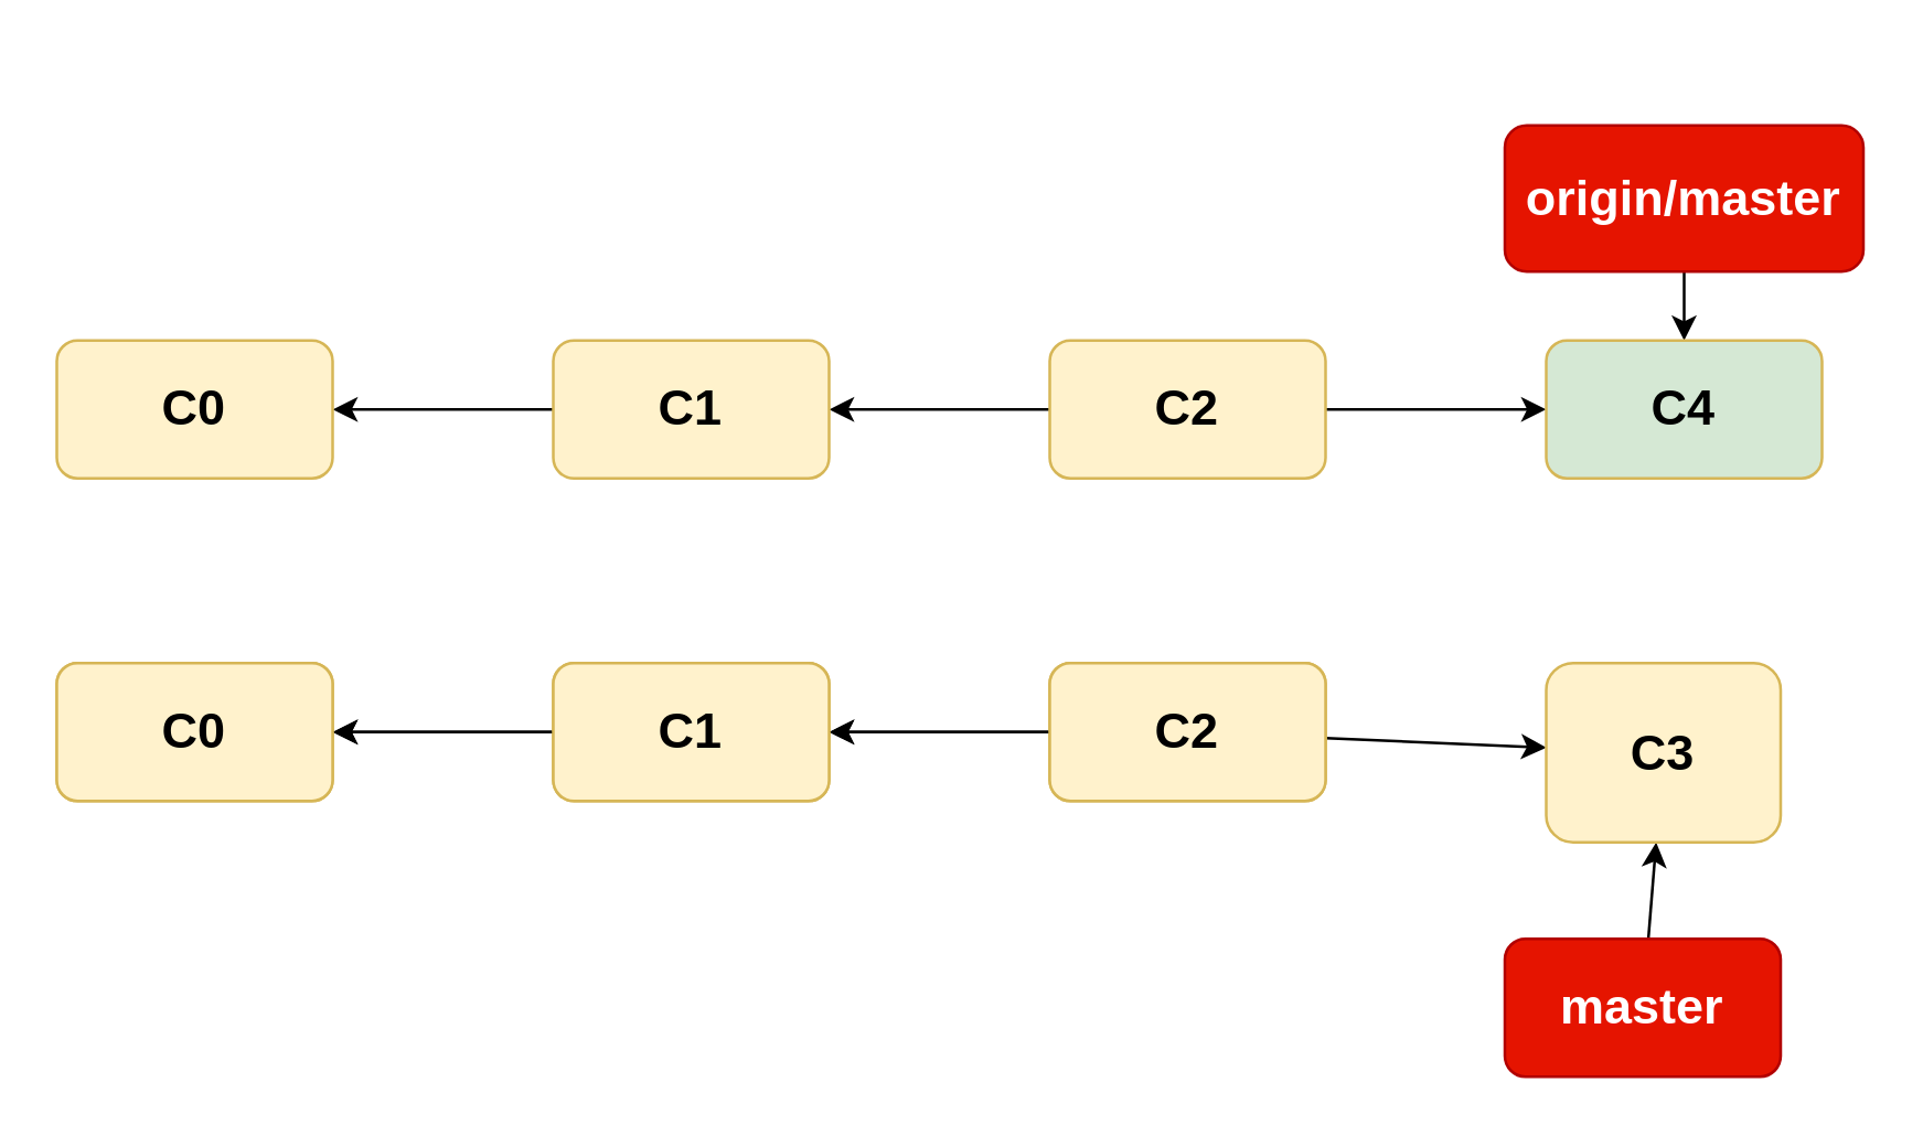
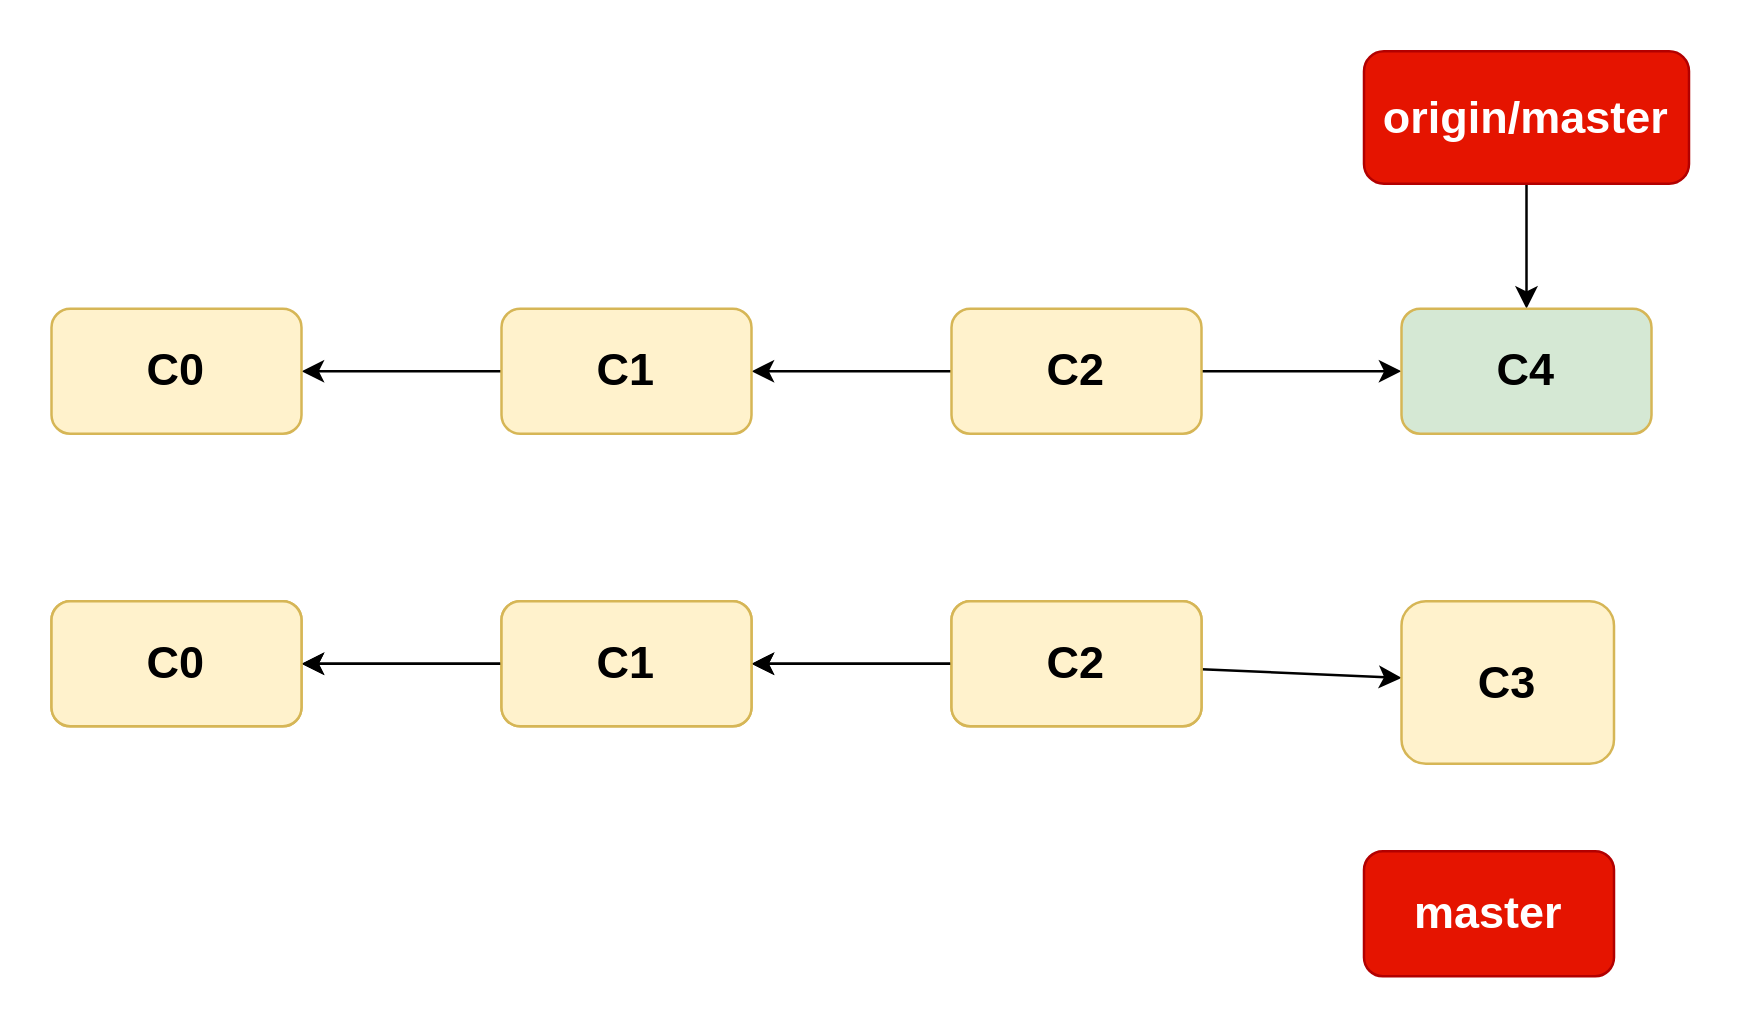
  <mxCell id="0" />
  <mxCell id="1" parent="0" />
  <mxCell id="2" value="" style="edgeStyle=none;html=1;fontSize=18;fontStyle=1;startArrow=classic;startFill=1;endArrow=none;endFill=0;" parent="1" source="4" target="6" edge="1"><mxGeometry relative="1" as="geometry" /></mxCell>
  <mxCell id="3" value="" style="edgeStyle=none;html=1;" parent="1" source="4" target="7" edge="1"><mxGeometry relative="1" as="geometry" /></mxCell>
  <mxCell id="4" value="C1" style="rounded=1;whiteSpace=wrap;html=1;fillColor=#fff2cc;strokeColor=#d6b656;fontSize=18;fontStyle=1" parent="1" vertex="1"><mxGeometry x="200" y="240" width="100" height="50" as="geometry" /></mxCell>
  <mxCell id="5" value="" style="edgeStyle=none;html=1;" edge="1" parent="1" source="6" target="10"><mxGeometry relative="1" as="geometry" /></mxCell>
  <mxCell id="6" value="C2" style="rounded=1;whiteSpace=wrap;html=1;fillColor=#fff2cc;strokeColor=#d6b656;fontSize=18;fontStyle=1" parent="1" vertex="1"><mxGeometry x="380" y="240" width="100" height="50" as="geometry" /></mxCell>
  <mxCell id="7" value="C0" style="rounded=1;whiteSpace=wrap;html=1;fillColor=#fff2cc;strokeColor=#d6b656;fontSize=18;fontStyle=1" parent="1" vertex="1"><mxGeometry x="20" y="240" width="100" height="50" as="geometry" /></mxCell>
- <mxCell id="8" value="" style="edgeStyle=none;html=1;" edge="1" parent="1" source="9" target="10"><mxGeometry relative="1" as="geometry" /></mxCell>
  <mxCell id="9" value="master" style="rounded=1;whiteSpace=wrap;html=1;fillColor=#e51400;strokeColor=#B20000;fontColor=#ffffff;fontSize=18;fontStyle=1" parent="1" vertex="1"><mxGeometry x="545" y="340" width="100" height="50" as="geometry" /></mxCell>
  <mxCell id="10" value="C3" style="rounded=1;whiteSpace=wrap;html=1;fillColor=#fff2cc;strokeColor=#d6b656;fontSize=18;fontStyle=1" vertex="1" parent="1"><mxGeometry x="560" y="240" width="85" height="65" as="geometry" /></mxCell>
  <mxCell id="11" value="" style="edgeStyle=none;html=1;fontSize=18;fontStyle=1;startArrow=classic;startFill=1;endArrow=none;endFill=0;" edge="1" parent="1" source="13" target="14"><mxGeometry relative="1" as="geometry" /></mxCell>
  <mxCell id="12" value="" style="edgeStyle=none;html=1;" edge="1" parent="1" source="13" target="15"><mxGeometry relative="1" as="geometry" /></mxCell>
  <mxCell id="13" value="C1" style="rounded=1;whiteSpace=wrap;html=1;fillColor=#fff2cc;strokeColor=#d6b656;fontSize=18;fontStyle=1" vertex="1" parent="1"><mxGeometry x="200" y="240" width="100" height="50" as="geometry" /></mxCell>
  <mxCell id="14" value="C2" style="rounded=1;whiteSpace=wrap;html=1;fillColor=#fff2cc;strokeColor=#d6b656;fontSize=18;fontStyle=1" vertex="1" parent="1"><mxGeometry x="380" y="240" width="100" height="50" as="geometry" /></mxCell>
  <mxCell id="15" value="C0" style="rounded=1;whiteSpace=wrap;html=1;fillColor=#fff2cc;strokeColor=#d6b656;fontSize=18;fontStyle=1" vertex="1" parent="1"><mxGeometry x="20" y="240" width="100" height="50" as="geometry" /></mxCell>
  <mxCell id="16" value="" style="edgeStyle=none;html=1;fontSize=18;fontStyle=1;startArrow=classic;startFill=1;endArrow=none;endFill=0;" edge="1" parent="1" source="18" target="20"><mxGeometry relative="1" as="geometry" /></mxCell>
  <mxCell id="17" value="" style="edgeStyle=none;html=1;" edge="1" parent="1" source="18" target="21"><mxGeometry relative="1" as="geometry" /></mxCell>
  <mxCell id="18" value="C1" style="rounded=1;whiteSpace=wrap;html=1;fillColor=#fff2cc;strokeColor=#d6b656;fontSize=18;fontStyle=1" vertex="1" parent="1"><mxGeometry x="200" y="123" width="100" height="50" as="geometry" /></mxCell>
  <mxCell id="19" value="" style="edgeStyle=none;html=1;" edge="1" parent="1" source="20" target="24"><mxGeometry relative="1" as="geometry" /></mxCell>
  <mxCell id="20" value="C2" style="rounded=1;whiteSpace=wrap;html=1;fillColor=#fff2cc;strokeColor=#d6b656;fontSize=18;fontStyle=1" vertex="1" parent="1"><mxGeometry x="380" y="123" width="100" height="50" as="geometry" /></mxCell>
  <mxCell id="21" value="C0" style="rounded=1;whiteSpace=wrap;html=1;fillColor=#fff2cc;strokeColor=#d6b656;fontSize=18;fontStyle=1" vertex="1" parent="1"><mxGeometry x="20" y="123" width="100" height="50" as="geometry" /></mxCell>
  <mxCell id="22" value="" style="edgeStyle=none;html=1;" edge="1" parent="1" source="23"><mxGeometry relative="1" as="geometry"><mxPoint x="610" y="123" as="targetPoint" /></mxGeometry></mxCell>
- <mxCell id="23" value="origin/master" style="rounded=1;whiteSpace=wrap;html=1;fillColor=#e51400;strokeColor=#B20000;fontColor=#ffffff;fontSize=18;fontStyle=1" vertex="1" parent="1"><mxGeometry x="545" y="45" width="130" height="53" as="geometry" /></mxCell>
+ <mxCell id="23" value="origin/master" style="rounded=1;whiteSpace=wrap;html=1;fillColor=#e51400;strokeColor=#B20000;fontColor=#ffffff;fontSize=18;fontStyle=1" vertex="1" parent="1"><mxGeometry x="545" y="20" width="130" height="53" as="geometry" /></mxCell>
  <mxCell id="24" value="C4" style="rounded=1;whiteSpace=wrap;html=1;fillColor=#d5e8d4;strokeColor=#d6b656;fontSize=18;fontStyle=1;" vertex="1" parent="1"><mxGeometry x="560" y="123" width="100" height="50" as="geometry" /></mxCell>
